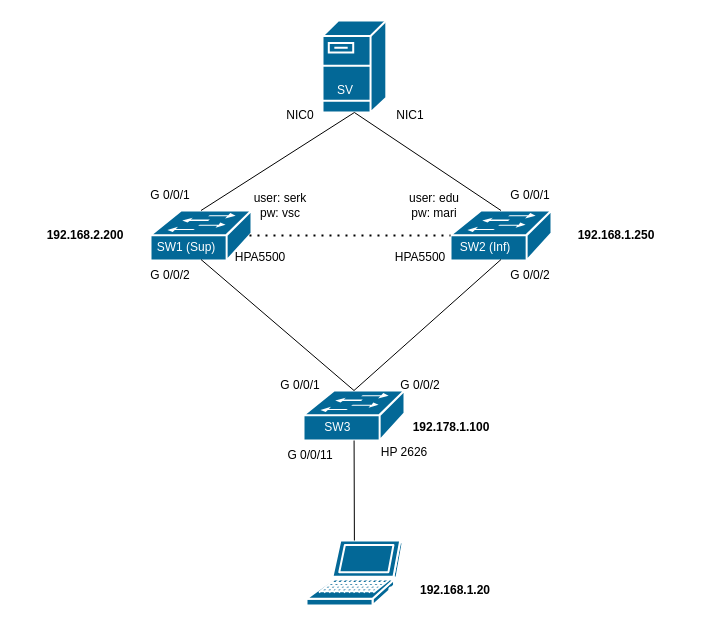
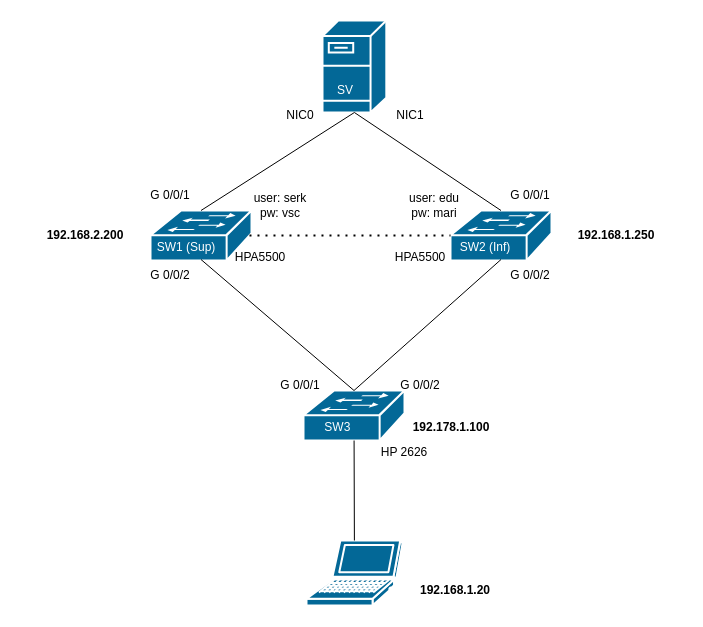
  <mxCell id="0" />
  <mxCell id="1" parent="0" />
  <mxCell id="2" value="" style="shape=mxgraph.cisco.switches.workgroup_switch;sketch=0;html=1;pointerEvents=1;dashed=0;fillColor=#036897;strokeColor=#ffffff;strokeWidth=2;verticalLabelPosition=bottom;verticalAlign=top;align=center;outlineConnect=0;" parent="1" vertex="1"><mxGeometry x="150" y="210" width="101" height="50" as="geometry" /></mxCell>
  <mxCell id="3" value="" style="shape=mxgraph.cisco.switches.workgroup_switch;sketch=0;html=1;pointerEvents=1;dashed=0;fillColor=#036897;strokeColor=#ffffff;strokeWidth=2;verticalLabelPosition=bottom;verticalAlign=top;align=center;outlineConnect=0;" parent="1" vertex="1"><mxGeometry x="450" y="210" width="101" height="50" as="geometry" /></mxCell>
  <mxCell id="4" value="" style="shape=mxgraph.cisco.switches.workgroup_switch;sketch=0;html=1;pointerEvents=1;dashed=0;fillColor=#036897;strokeColor=#ffffff;strokeWidth=2;verticalLabelPosition=bottom;verticalAlign=top;align=center;outlineConnect=0;" parent="1" vertex="1"><mxGeometry x="303" y="390" width="101" height="50" as="geometry" /></mxCell>
  <mxCell id="5" value="" style="shape=mxgraph.cisco.servers.fileserver;sketch=0;html=1;pointerEvents=1;dashed=0;fillColor=#036897;strokeColor=#ffffff;strokeWidth=2;verticalLabelPosition=bottom;verticalAlign=top;align=center;outlineConnect=0;" parent="1" vertex="1"><mxGeometry x="322" y="20" width="63.81" height="92" as="geometry" /></mxCell>
  <mxCell id="6" value="" style="shape=mxgraph.cisco.computers_and_peripherals.laptop;sketch=0;html=1;pointerEvents=1;dashed=0;fillColor=#036897;strokeColor=#ffffff;strokeWidth=2;verticalLabelPosition=bottom;verticalAlign=top;align=center;outlineConnect=0;" parent="1" vertex="1"><mxGeometry x="306" y="540" width="96" height="65" as="geometry" /></mxCell>
  <mxCell id="7" value="" style="endArrow=none;html=1;rounded=0;exitX=0.5;exitY=0;exitDx=0;exitDy=0;exitPerimeter=0;entryX=0.5;entryY=1;entryDx=0;entryDy=0;entryPerimeter=0;" parent="1" source="2" target="5" edge="1"><mxGeometry width="50" height="50" relative="1" as="geometry"><mxPoint x="330" y="220" as="sourcePoint" /><mxPoint x="380" y="170" as="targetPoint" /></mxGeometry></mxCell>
  <mxCell id="8" value="" style="endArrow=none;html=1;rounded=0;entryX=0.5;entryY=1;entryDx=0;entryDy=0;entryPerimeter=0;exitX=0.5;exitY=0;exitDx=0;exitDy=0;exitPerimeter=0;" parent="1" source="3" target="5" edge="1"><mxGeometry width="50" height="50" relative="1" as="geometry"><mxPoint x="330" y="220" as="sourcePoint" /><mxPoint x="380" y="170" as="targetPoint" /></mxGeometry></mxCell>
  <mxCell id="9" value="" style="endArrow=none;html=1;rounded=0;exitX=0.5;exitY=0.98;exitDx=0;exitDy=0;exitPerimeter=0;entryX=0.5;entryY=0;entryDx=0;entryDy=0;entryPerimeter=0;" parent="1" source="2" target="4" edge="1"><mxGeometry width="50" height="50" relative="1" as="geometry"><mxPoint x="320" y="220" as="sourcePoint" /><mxPoint x="380" y="170" as="targetPoint" /></mxGeometry></mxCell>
  <mxCell id="10" value="" style="endArrow=none;html=1;rounded=0;entryX=0.5;entryY=0.98;entryDx=0;entryDy=0;entryPerimeter=0;exitX=0.5;exitY=0;exitDx=0;exitDy=0;exitPerimeter=0;" parent="1" source="4" target="3" edge="1"><mxGeometry width="50" height="50" relative="1" as="geometry"><mxPoint x="330" y="220" as="sourcePoint" /><mxPoint x="380" y="170" as="targetPoint" /></mxGeometry></mxCell>
  <mxCell id="11" value="" style="endArrow=none;dashed=1;html=1;dashPattern=1 3;strokeWidth=2;rounded=0;exitX=0.98;exitY=0.5;exitDx=0;exitDy=0;exitPerimeter=0;" parent="1" source="2" target="3" edge="1"><mxGeometry width="50" height="50" relative="1" as="geometry"><mxPoint x="330" y="220" as="sourcePoint" /><mxPoint x="380" y="170" as="targetPoint" /></mxGeometry></mxCell>
  <mxCell id="12" value="" style="endArrow=none;html=1;rounded=0;" parent="1" source="4" target="6" edge="1"><mxGeometry width="50" height="50" relative="1" as="geometry"><mxPoint x="330" y="420" as="sourcePoint" /><mxPoint x="380" y="370" as="targetPoint" /></mxGeometry></mxCell>
  <mxCell id="13" value="NIC0" style="text;html=1;strokeColor=none;fillColor=none;align=center;verticalAlign=middle;whiteSpace=wrap;rounded=0;" parent="1" vertex="1"><mxGeometry x="270" y="100" width="60" height="30" as="geometry" /></mxCell>
  <mxCell id="14" value="NIC1" style="text;html=1;strokeColor=none;fillColor=none;align=center;verticalAlign=middle;whiteSpace=wrap;rounded=0;" parent="1" vertex="1"><mxGeometry x="380" y="100" width="60" height="30" as="geometry" /></mxCell>
  <mxCell id="15" value="G 0/0/1" style="text;html=1;strokeColor=none;fillColor=none;align=center;verticalAlign=middle;whiteSpace=wrap;rounded=0;" parent="1" vertex="1"><mxGeometry x="140" y="180" width="60" height="30" as="geometry" /></mxCell>
  <mxCell id="16" value="G 0/0/1" style="text;html=1;strokeColor=none;fillColor=none;align=center;verticalAlign=middle;whiteSpace=wrap;rounded=0;" parent="1" vertex="1"><mxGeometry x="500" y="180" width="60" height="30" as="geometry" /></mxCell>
  <mxCell id="17" value="G 0/0/2" style="text;html=1;strokeColor=none;fillColor=none;align=center;verticalAlign=middle;whiteSpace=wrap;rounded=0;" parent="1" vertex="1"><mxGeometry x="140" y="260" width="60" height="30" as="geometry" /></mxCell>
  <mxCell id="18" value="G 0/0/2" style="text;html=1;strokeColor=none;fillColor=none;align=center;verticalAlign=middle;whiteSpace=wrap;rounded=0;" parent="1" vertex="1"><mxGeometry x="500" y="260" width="60" height="30" as="geometry" /></mxCell>
  <mxCell id="19" value="G 0/0/1" style="text;html=1;strokeColor=none;fillColor=none;align=center;verticalAlign=middle;whiteSpace=wrap;rounded=0;" parent="1" vertex="1"><mxGeometry x="270" y="370" width="60" height="30" as="geometry" /></mxCell>
  <mxCell id="20" value="G 0/0/2" style="text;html=1;strokeColor=none;fillColor=none;align=center;verticalAlign=middle;whiteSpace=wrap;rounded=0;" parent="1" vertex="1"><mxGeometry x="390" y="370" width="60" height="30" as="geometry" /></mxCell>
- <mxCell id="21" value="G 0/0/11" style="text;html=1;strokeColor=none;fillColor=none;align=center;verticalAlign=middle;whiteSpace=wrap;rounded=0;" parent="1" vertex="1"><mxGeometry x="280" y="440" width="60" height="30" as="geometry" /></mxCell>
  <mxCell id="22" value="&lt;b&gt;192.168.1.250&lt;br&gt;&lt;/b&gt;" style="text;html=1;strokeColor=none;fillColor=none;align=center;verticalAlign=middle;whiteSpace=wrap;rounded=0;" parent="1" vertex="1"><mxGeometry x="551" y="220" width="130" height="30" as="geometry" /></mxCell>
  <mxCell id="23" value="&lt;b&gt;192.168.2.200&lt;/b&gt;" style="text;html=1;strokeColor=none;fillColor=none;align=center;verticalAlign=middle;whiteSpace=wrap;rounded=0;" parent="1" vertex="1"><mxGeometry x="20" y="220" width="130" height="30" as="geometry" /></mxCell>
  <mxCell id="24" style="edgeStyle=orthogonalEdgeStyle;rounded=0;orthogonalLoop=1;jettySize=auto;html=1;exitX=0.5;exitY=1;exitDx=0;exitDy=0;" parent="1" source="23" target="23" edge="1"><mxGeometry relative="1" as="geometry" /></mxCell>
  <mxCell id="25" value="&lt;font color=&quot;#ffffff&quot;&gt;SW1 (Sup)&lt;/font&gt;" style="text;html=1;strokeColor=none;fillColor=none;align=center;verticalAlign=middle;whiteSpace=wrap;rounded=0;" parent="1" vertex="1"><mxGeometry x="151" y="237" width="70" height="20" as="geometry" /></mxCell>
  <mxCell id="26" value="&lt;font color=&quot;#ffffff&quot;&gt;SW2 (Inf)&lt;/font&gt;" style="text;html=1;strokeColor=none;fillColor=none;align=center;verticalAlign=middle;whiteSpace=wrap;rounded=0;" parent="1" vertex="1"><mxGeometry x="450" y="237" width="70" height="20" as="geometry" /></mxCell>
  <mxCell id="27" value="&lt;font color=&quot;#000000&quot;&gt;HPA5500&lt;/font&gt;" style="text;html=1;strokeColor=none;fillColor=none;align=center;verticalAlign=middle;whiteSpace=wrap;rounded=0;fontColor=#FFFFFF;" parent="1" vertex="1"><mxGeometry x="230" y="242" width="60" height="30" as="geometry" /></mxCell>
  <mxCell id="28" value="&lt;font color=&quot;#000000&quot;&gt;HPA5500&lt;/font&gt;" style="text;html=1;strokeColor=none;fillColor=none;align=center;verticalAlign=middle;whiteSpace=wrap;rounded=0;fontColor=#FFFFFF;" parent="1" vertex="1"><mxGeometry x="390" y="242" width="60" height="30" as="geometry" /></mxCell>
  <mxCell id="29" value="&lt;font color=&quot;#ffffff&quot;&gt;SW3&amp;nbsp;&lt;/font&gt;" style="text;html=1;strokeColor=none;fillColor=none;align=center;verticalAlign=middle;whiteSpace=wrap;rounded=0;" parent="1" vertex="1"><mxGeometry x="304" y="417" width="70" height="20" as="geometry" /></mxCell>
  <mxCell id="30" value="&lt;font color=&quot;#000000&quot;&gt;HP 2626&lt;/font&gt;" style="text;html=1;strokeColor=none;fillColor=none;align=center;verticalAlign=middle;whiteSpace=wrap;rounded=0;fontColor=#FFFFFF;" parent="1" vertex="1"><mxGeometry x="374" y="437" width="60" height="30" as="geometry" /></mxCell>
  <mxCell id="31" value="&lt;font color=&quot;#ffffff&quot;&gt;SV&lt;/font&gt;" style="text;html=1;strokeColor=none;fillColor=none;align=center;verticalAlign=middle;whiteSpace=wrap;rounded=0;" parent="1" vertex="1"><mxGeometry x="310" y="80" width="70" height="20" as="geometry" /></mxCell>
  <mxCell id="32" value="&lt;b&gt;192.168.1.20&lt;br&gt;&lt;/b&gt;" style="text;html=1;strokeColor=none;fillColor=none;align=center;verticalAlign=middle;whiteSpace=wrap;rounded=0;" parent="1" vertex="1"><mxGeometry x="390" y="575" width="130" height="30" as="geometry" /></mxCell>
  <mxCell id="33" value="&lt;b&gt;192.178.1.100&lt;br&gt;&lt;/b&gt;" style="text;html=1;strokeColor=none;fillColor=none;align=center;verticalAlign=middle;whiteSpace=wrap;rounded=0;" parent="1" vertex="1"><mxGeometry x="385.81" y="412" width="130" height="30" as="geometry" /></mxCell>
  <mxCell id="34" value="user: serk&lt;br&gt;pw: vsc" style="text;html=1;strokeColor=none;fillColor=none;align=center;verticalAlign=middle;whiteSpace=wrap;rounded=0;" vertex="1" parent="1"><mxGeometry x="250" y="190" width="60" height="30" as="geometry" /></mxCell>
  <mxCell id="35" value="user: edu&lt;br&gt;pw: mari" style="text;html=1;strokeColor=none;fillColor=none;align=center;verticalAlign=middle;whiteSpace=wrap;rounded=0;" vertex="1" parent="1"><mxGeometry x="404" y="190" width="60" height="30" as="geometry" /></mxCell>
